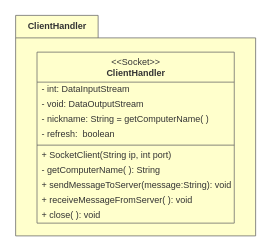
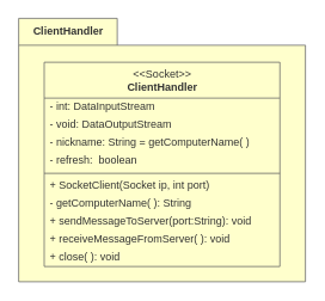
  <mxCell id="0" />
  <mxCell id="1" parent="0" />
  <mxCell id="2" value="ClientHandler" style="shape=folder;fontStyle=1;tabWidth=110;tabHeight=30;tabPosition=left;html=1;boundedLbl=1;labelInHeader=1;container=1;collapsible=0;fillColor=#ffffcc;fontColor=#333333;strokeColor=#666666;" vertex="1" parent="1"><mxGeometry x="20" y="20" width="320" height="294" as="geometry" /></mxCell>
  <mxCell id="3" value="" style="html=1;strokeColor=none;resizeWidth=1;resizeHeight=1;fillColor=none;part=1;connectable=0;allowArrows=0;deletable=0;" vertex="1" parent="2"><mxGeometry width="335.52" height="260" relative="1" as="geometry"><mxPoint y="30" as="offset" /></mxGeometry></mxCell>
  <mxCell id="4" value="&amp;lt;&amp;lt;Socket&amp;gt;&amp;gt;&lt;br&gt;&lt;b&gt;ClientHandler&lt;/b&gt;" style="swimlane;fontStyle=0;align=center;verticalAlign=middle;childLayout=stackLayout;horizontal=1;startSize=40;horizontalStack=0;resizeParent=1;resizeParentMax=0;resizeLast=0;collapsible=0;marginBottom=0;html=1;fillColor=#FFFFCC;fontColor=#333333;strokeColor=#666666;" vertex="1" parent="1"><mxGeometry x="48.5" y="69" width="263" height="228" as="geometry" /></mxCell>
  <mxCell id="5" value="- int: DataInputStream&amp;nbsp;" style="text;html=1;strokeColor=none;fillColor=none;align=left;verticalAlign=middle;spacingLeft=4;spacingRight=4;overflow=hidden;rotatable=0;points=[[0,0.5],[1,0.5]];portConstraint=eastwest;fontColor=#333333;" vertex="1" parent="4"><mxGeometry y="40" width="263" height="20" as="geometry" /></mxCell>
  <mxCell id="6" value="- void: DataOutputStream" style="text;html=1;strokeColor=none;fillColor=none;align=left;verticalAlign=middle;spacingLeft=4;spacingRight=4;overflow=hidden;rotatable=0;points=[[0,0.5],[1,0.5]];portConstraint=eastwest;fontColor=#333333;" vertex="1" parent="4"><mxGeometry y="60" width="263" height="20" as="geometry" /></mxCell>
  <mxCell id="7" value="- nickname: String = getComputerName( )" style="text;html=1;strokeColor=none;fillColor=none;align=left;verticalAlign=middle;spacingLeft=4;spacingRight=4;overflow=hidden;rotatable=0;points=[[0,0.5],[1,0.5]];portConstraint=eastwest;fontColor=#333333;" vertex="1" parent="4"><mxGeometry y="80" width="263" height="20" as="geometry" /></mxCell>
  <mxCell id="8" value="- refresh:&amp;nbsp;&amp;nbsp;boolean&amp;nbsp;" style="text;html=1;strokeColor=none;fillColor=none;align=left;verticalAlign=middle;spacingLeft=4;spacingRight=4;overflow=hidden;rotatable=0;points=[[0,0.5],[1,0.5]];portConstraint=eastwest;fontColor=#333333;" vertex="1" parent="4"><mxGeometry y="100" width="263" height="20" as="geometry" /></mxCell>
  <mxCell id="9" value="" style="line;strokeWidth=1;fillColor=none;align=left;verticalAlign=middle;spacingTop=-1;spacingLeft=3;spacingRight=3;rotatable=0;labelPosition=right;points=[];portConstraint=eastwest;strokeColor=#5E5E5E;fontColor=#5E5E5E;" vertex="1" parent="4"><mxGeometry y="120" width="263" height="8" as="geometry" /></mxCell>
- <mxCell id="10" value="+ SocketClient(String ip, int port)" style="text;html=1;strokeColor=none;fillColor=none;align=left;verticalAlign=middle;spacingLeft=4;spacingRight=4;overflow=hidden;rotatable=0;points=[[0,0.5],[1,0.5]];portConstraint=eastwest;fontColor=#333333;" vertex="1" parent="4"><mxGeometry y="128" width="263" height="20" as="geometry" /></mxCell>
+ <mxCell id="10" value="+ SocketClient(Socket ip, int port)" style="text;html=1;strokeColor=none;fillColor=none;align=left;verticalAlign=middle;spacingLeft=4;spacingRight=4;overflow=hidden;rotatable=0;points=[[0,0.5],[1,0.5]];portConstraint=eastwest;fontColor=#333333;" vertex="1" parent="4"><mxGeometry y="128" width="263" height="20" as="geometry" /></mxCell>
  <mxCell id="11" value="- getComputerName( ): String&amp;nbsp;" style="text;html=1;strokeColor=none;fillColor=none;align=left;verticalAlign=middle;spacingLeft=4;spacingRight=4;overflow=hidden;rotatable=0;points=[[0,0.5],[1,0.5]];portConstraint=eastwest;fontColor=#333333;" vertex="1" parent="4"><mxGeometry y="148" width="263" height="20" as="geometry" /></mxCell>
- <mxCell id="12" value="+ sendMessageToServer(message:String): void" style="text;html=1;strokeColor=none;fillColor=none;align=left;verticalAlign=middle;spacingLeft=4;spacingRight=4;overflow=hidden;rotatable=0;points=[[0,0.5],[1,0.5]];portConstraint=eastwest;fontColor=#333333;" vertex="1" parent="4"><mxGeometry y="168" width="263" height="20" as="geometry" /></mxCell>
+ <mxCell id="12" value="+ sendMessageToServer(port:String): void" style="text;html=1;strokeColor=none;fillColor=none;align=left;verticalAlign=middle;spacingLeft=4;spacingRight=4;overflow=hidden;rotatable=0;points=[[0,0.5],[1,0.5]];portConstraint=eastwest;fontColor=#333333;" vertex="1" parent="4"><mxGeometry y="168" width="263" height="20" as="geometry" /></mxCell>
  <mxCell id="13" value="+ receiveMessageFromServer( ): void" style="text;html=1;strokeColor=none;fillColor=none;align=left;verticalAlign=middle;spacingLeft=4;spacingRight=4;overflow=hidden;rotatable=0;points=[[0,0.5],[1,0.5]];portConstraint=eastwest;fontColor=#333333;" vertex="1" parent="4"><mxGeometry y="188" width="263" height="20" as="geometry" /></mxCell>
  <mxCell id="14" value="+ close( ): void" style="text;html=1;strokeColor=none;fillColor=none;align=left;verticalAlign=middle;spacingLeft=4;spacingRight=4;overflow=hidden;rotatable=0;points=[[0,0.5],[1,0.5]];portConstraint=eastwest;fontColor=#333333;" vertex="1" parent="4"><mxGeometry y="208" width="263" height="20" as="geometry" /></mxCell>
